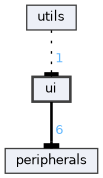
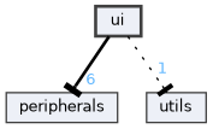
  digraph {
    compound=true
    node [color=grey25 fillcolor="#edf0f7" fontname=Helvetica fontsize=10 shape=box style=filled]
    edge [arrowhead=tee color=black fontcolor=steelblue1 fontname=Helvetica fontsize=10 labeldistance=1.5 labelfontname=Helvetica labelfontsize=10]
    n1 [height=0.2 label=ui style="filled,bold" width=0.4]
    n2 [height=0.2 label=peripherals width=0.4]
    n3 [height=0.2 label=utils width=0.4]
    n1 -> n2 [headlabel=6 style=bold]
-   n3 -> n1 [headlabel=1 style=dotted]
+   n1 -> n3 [headlabel=1 style=dotted]
  }
